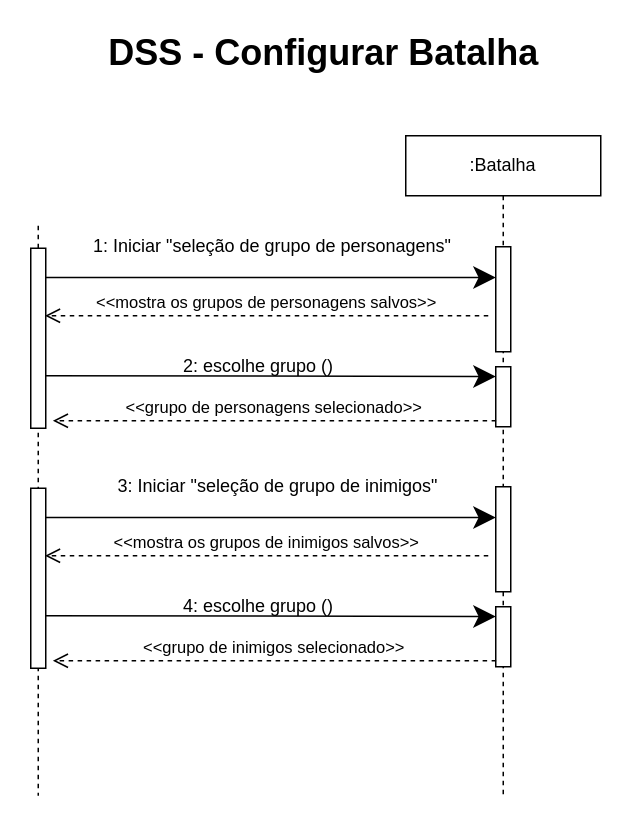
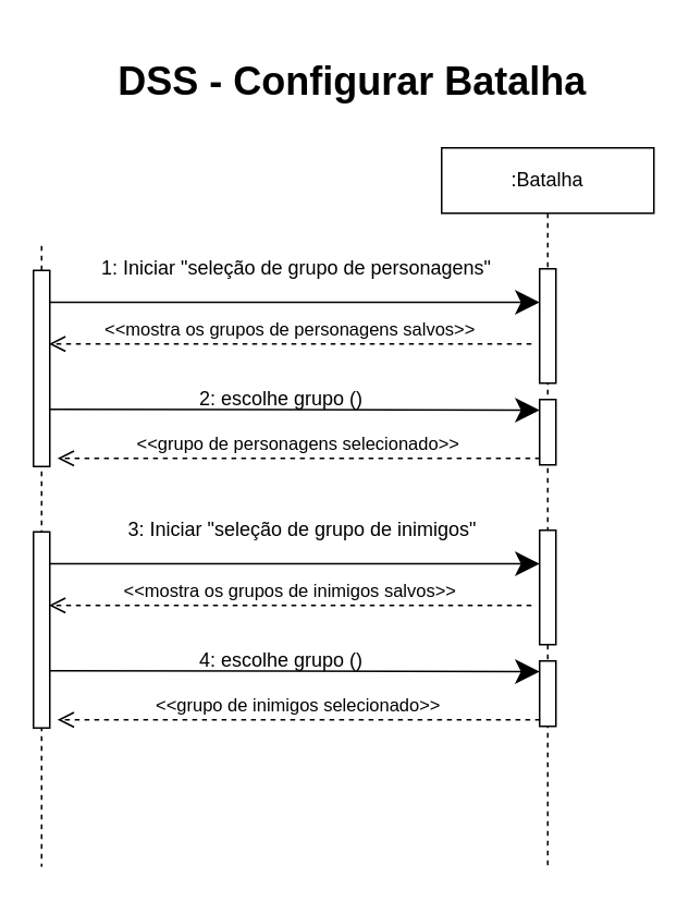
  <mxCell id="0" />
  <mxCell id="1" parent="0" />
- <mxCell id="2" value="DSS - Configurar Batalha" style="text;strokeColor=none;fillColor=none;html=1;fontSize=24;fontStyle=1;verticalAlign=middle;align=center;" vertex="1" parent="1"><mxGeometry x="40" y="5" width="350" height="60" as="geometry" /></mxCell>
+ <mxCell id="2" value="DSS - Configurar Batalha" style="text;strokeColor=none;fillColor=none;html=1;fontSize=24;fontStyle=1;verticalAlign=middle;align=center;" vertex="1" parent="1"><mxGeometry x="40" y="20" width="350" height="60" as="geometry" /></mxCell>
  <mxCell id="3" value="" style="endArrow=none;dashed=1;endFill=0;endSize=12;html=1;rounded=0;startFill=0;" edge="1" parent="1"><mxGeometry width="160" relative="1" as="geometry"><mxPoint x="25" y="150" as="sourcePoint" /><mxPoint x="25" y="530" as="targetPoint" /><Array as="points"><mxPoint x="25" y="260" /></Array></mxGeometry></mxCell>
  <mxCell id="4" value=":Batalha" style="shape=umlLifeline;perimeter=lifelinePerimeter;whiteSpace=wrap;html=1;container=0;dropTarget=0;collapsible=0;recursiveResize=0;outlineConnect=0;portConstraint=eastwest;newEdgeStyle={&quot;edgeStyle&quot;:&quot;elbowEdgeStyle&quot;,&quot;elbow&quot;:&quot;vertical&quot;,&quot;curved&quot;:0,&quot;rounded&quot;:0};" vertex="1" parent="1"><mxGeometry x="270" y="90" width="130" height="440" as="geometry" /></mxCell>
  <mxCell id="5" value="1: Iniciar &quot;seleção de grupo de personagens&quot;" style="text;whiteSpace=wrap;html=1;" vertex="1" parent="1"><mxGeometry x="60" y="150" width="250" height="25" as="geometry" /></mxCell>
  <mxCell id="6" value="" style="endArrow=classic;endFill=1;endSize=12;html=1;rounded=0;" edge="1" parent="1"><mxGeometry width="160" relative="1" as="geometry"><mxPoint x="30" y="184.5" as="sourcePoint" /><mxPoint x="330" y="184.5" as="targetPoint" /></mxGeometry></mxCell>
  <mxCell id="7" value="" style="html=1;points=[];perimeter=orthogonalPerimeter;outlineConnect=0;targetShapes=umlLifeline;portConstraint=eastwest;newEdgeStyle={&quot;edgeStyle&quot;:&quot;elbowEdgeStyle&quot;,&quot;elbow&quot;:&quot;vertical&quot;,&quot;curved&quot;:0,&quot;rounded&quot;:0};" vertex="1" parent="1"><mxGeometry x="330" y="164" width="10" height="70" as="geometry" /></mxCell>
  <mxCell id="8" value="" style="html=1;points=[];perimeter=orthogonalPerimeter;outlineConnect=0;targetShapes=umlLifeline;portConstraint=eastwest;newEdgeStyle={&quot;edgeStyle&quot;:&quot;elbowEdgeStyle&quot;,&quot;elbow&quot;:&quot;vertical&quot;,&quot;curved&quot;:0,&quot;rounded&quot;:0};" vertex="1" parent="1"><mxGeometry x="330" y="244" width="10" height="40" as="geometry" /></mxCell>
  <mxCell id="9" value="" style="endArrow=classic;endFill=1;endSize=12;html=1;rounded=0;" edge="1" parent="1"><mxGeometry width="160" relative="1" as="geometry"><mxPoint x="30" y="250" as="sourcePoint" /><mxPoint x="330" y="250.5" as="targetPoint" /></mxGeometry></mxCell>
  <mxCell id="10" value="&amp;lt;&amp;lt;grupo de personagens selecionado&amp;gt;&amp;gt;" style="html=1;verticalAlign=bottom;endArrow=open;dashed=1;endSize=8;curved=0;rounded=0;" edge="1" parent="1"><mxGeometry relative="1" as="geometry"><mxPoint x="330.25" y="280" as="sourcePoint" /><mxPoint x="34.75" y="280" as="targetPoint" /></mxGeometry></mxCell>
  <mxCell id="11" value="" style="html=1;points=[];perimeter=orthogonalPerimeter;outlineConnect=0;targetShapes=umlLifeline;portConstraint=eastwest;newEdgeStyle={&quot;edgeStyle&quot;:&quot;elbowEdgeStyle&quot;,&quot;elbow&quot;:&quot;vertical&quot;,&quot;curved&quot;:0,&quot;rounded&quot;:0};" vertex="1" parent="1"><mxGeometry x="20" y="165" width="10" height="120" as="geometry" /></mxCell>
  <mxCell id="12" value="&amp;lt;&amp;lt;mostra os grupos de personagens salvos&amp;gt;&amp;gt;" style="html=1;verticalAlign=bottom;endArrow=open;dashed=1;endSize=8;curved=0;rounded=0;" edge="1" parent="1"><mxGeometry relative="1" as="geometry"><mxPoint x="325" y="210" as="sourcePoint" /><mxPoint x="29.5" y="210" as="targetPoint" /></mxGeometry></mxCell>
  <mxCell id="13" value="2: escolhe grupo ()" style="text;whiteSpace=wrap;html=1;" vertex="1" parent="1"><mxGeometry x="120" y="230" width="165" height="17.5" as="geometry" /></mxCell>
  <mxCell id="14" value="3: Iniciar &quot;seleção de grupo de inimigos&quot;" style="text;whiteSpace=wrap;html=1;align=center;" vertex="1" parent="1"><mxGeometry x="60" y="310" width="250" height="25" as="geometry" /></mxCell>
  <mxCell id="15" value="" style="endArrow=classic;endFill=1;endSize=12;html=1;rounded=0;" edge="1" parent="1"><mxGeometry width="160" relative="1" as="geometry"><mxPoint x="30" y="344.5" as="sourcePoint" /><mxPoint x="330" y="344.5" as="targetPoint" /></mxGeometry></mxCell>
  <mxCell id="16" value="" style="html=1;points=[];perimeter=orthogonalPerimeter;outlineConnect=0;targetShapes=umlLifeline;portConstraint=eastwest;newEdgeStyle={&quot;edgeStyle&quot;:&quot;elbowEdgeStyle&quot;,&quot;elbow&quot;:&quot;vertical&quot;,&quot;curved&quot;:0,&quot;rounded&quot;:0};" vertex="1" parent="1"><mxGeometry x="330" y="324" width="10" height="70" as="geometry" /></mxCell>
  <mxCell id="17" value="" style="html=1;points=[];perimeter=orthogonalPerimeter;outlineConnect=0;targetShapes=umlLifeline;portConstraint=eastwest;newEdgeStyle={&quot;edgeStyle&quot;:&quot;elbowEdgeStyle&quot;,&quot;elbow&quot;:&quot;vertical&quot;,&quot;curved&quot;:0,&quot;rounded&quot;:0};" vertex="1" parent="1"><mxGeometry x="330" y="404" width="10" height="40" as="geometry" /></mxCell>
  <mxCell id="18" value="" style="endArrow=classic;endFill=1;endSize=12;html=1;rounded=0;" edge="1" parent="1"><mxGeometry width="160" relative="1" as="geometry"><mxPoint x="30" y="410" as="sourcePoint" /><mxPoint x="330" y="410.5" as="targetPoint" /></mxGeometry></mxCell>
  <mxCell id="19" value="&amp;lt;&amp;lt;grupo de inimigos selecionado&amp;gt;&amp;gt;" style="html=1;verticalAlign=bottom;endArrow=open;dashed=1;endSize=8;curved=0;rounded=0;" edge="1" parent="1"><mxGeometry relative="1" as="geometry"><mxPoint x="330.25" y="440" as="sourcePoint" /><mxPoint x="34.75" y="440" as="targetPoint" /></mxGeometry></mxCell>
  <mxCell id="20" value="" style="html=1;points=[];perimeter=orthogonalPerimeter;outlineConnect=0;targetShapes=umlLifeline;portConstraint=eastwest;newEdgeStyle={&quot;edgeStyle&quot;:&quot;elbowEdgeStyle&quot;,&quot;elbow&quot;:&quot;vertical&quot;,&quot;curved&quot;:0,&quot;rounded&quot;:0};" vertex="1" parent="1"><mxGeometry x="20" y="325" width="10" height="120" as="geometry" /></mxCell>
  <mxCell id="21" value="&amp;lt;&amp;lt;mostra os grupos de inimigos salvos&amp;gt;&amp;gt;" style="html=1;verticalAlign=bottom;endArrow=open;dashed=1;endSize=8;curved=0;rounded=0;" edge="1" parent="1"><mxGeometry relative="1" as="geometry"><mxPoint x="325" y="370" as="sourcePoint" /><mxPoint x="29.5" y="370" as="targetPoint" /></mxGeometry></mxCell>
  <mxCell id="22" value="4: escolhe grupo ()" style="text;whiteSpace=wrap;html=1;" vertex="1" parent="1"><mxGeometry x="120" y="390" width="165" height="17.5" as="geometry" /></mxCell>
